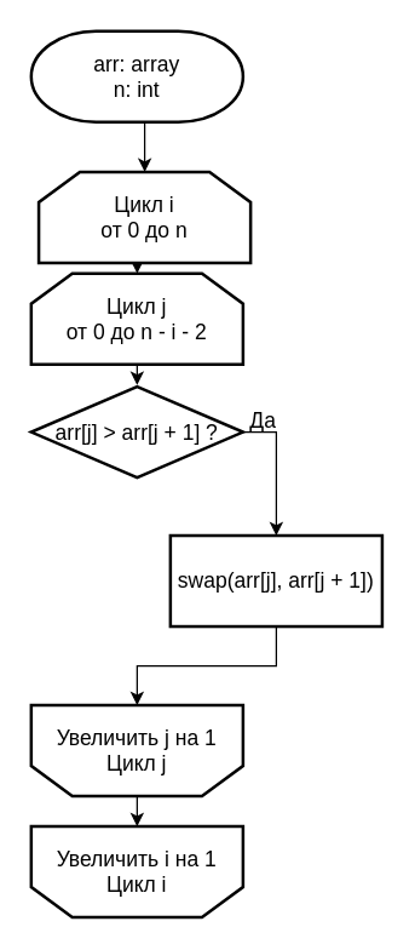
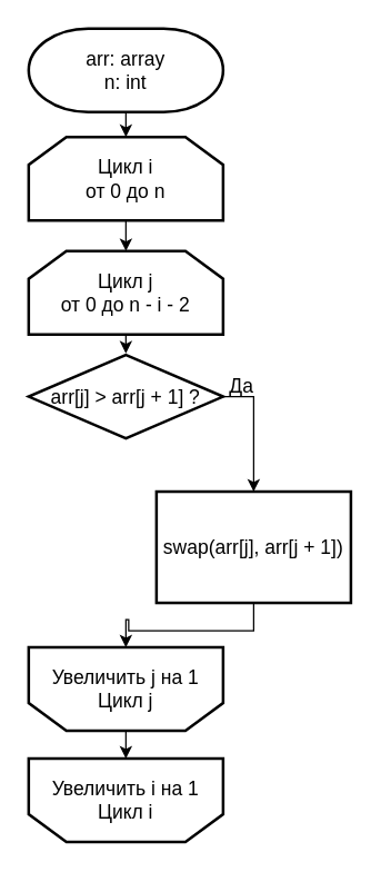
  <mxCell id="0" />
  <mxCell id="1" parent="0" />
  <mxCell id="2" style="edgeStyle=orthogonalEdgeStyle;rounded=0;orthogonalLoop=1;jettySize=auto;html=1;exitX=0.5;exitY=1;exitDx=0;exitDy=0;exitPerimeter=0;entryX=0.5;entryY=0;entryDx=0;entryDy=0;entryPerimeter=0;" edge="1" parent="1" source="3" target="5"><mxGeometry relative="1" as="geometry" /></mxCell>
  <mxCell id="3" value="&lt;font style=&quot;font-size: 14px&quot;&gt;arr: array&lt;br&gt;n: int&lt;/font&gt;" style="strokeWidth=2;html=1;shape=mxgraph.flowchart.terminator;whiteSpace=wrap;" vertex="1" parent="1"><mxGeometry x="20" y="20" width="140" height="60" as="geometry" /></mxCell>
  <mxCell id="4" style="edgeStyle=orthogonalEdgeStyle;rounded=0;orthogonalLoop=1;jettySize=auto;html=1;exitX=0.5;exitY=1;exitDx=0;exitDy=0;exitPerimeter=0;entryX=0.5;entryY=0;entryDx=0;entryDy=0;entryPerimeter=0;" edge="1" parent="1" source="5" target="8"><mxGeometry relative="1" as="geometry" /></mxCell>
- <mxCell id="5" value="&lt;font style=&quot;font-size: 14px&quot;&gt;Цикл i&lt;br&gt;от 0 до n&lt;/font&gt;" style="strokeWidth=2;html=1;shape=stencil(rZVNb4MwDIZ/Ta5VIFpXjlPWnapeetg5pe6ICgkKWbv9+6W4aHwMxrxKHPBreB9sbIUJWWWqBBZzowpg4pnF8cbaMggbXWgfwnCbYWLJMbxgmKwwVFUJqUftrJxW+xwwU3lnT3DRB39z0CYDh65izfhTeOZ6CZlaY4KJtqbqZFr5YKa0Ce/yDzTjiwfEfN5ijMpAKMCD66jf5W1RYPELmRTNI+0IpG5FDfc30uvfSRGNtKZ0r8+KZsK2hLr4gsc9XLKayduReAm1OlIvm60jVDfCEzIoYwso5F6lpzdn383hx68s1XW5B4kmXdgztIau16upBjQOuTYth8d/O/QaeAeLJcGC39mBUgblb6S5rWBiaIM+mIhaHRkjIY/WwcR8HXWe4zkyNroDg1rFc60WvgA=);whiteSpace=wrap;" vertex="1" parent="1"><mxGeometry x="25" y="113" width="140" height="60" as="geometry" /></mxCell>
+ <mxCell id="5" value="&lt;font style=&quot;font-size: 14px&quot;&gt;Цикл i&lt;br&gt;от 0 до n&lt;/font&gt;" style="strokeWidth=2;html=1;shape=stencil(rZVNb4MwDIZ/Ta5VIFpXjlPWnapeetg5pe6ICgkKWbv9+6W4aHwMxrxKHPBreB9sbIUJWWWqBBZzowpg4pnF8cbaMggbXWgfwnCbYWLJMbxgmKwwVFUJqUftrJxW+xwwU3lnT3DRB39z0CYDh65izfhTeOZ6CZlaY4KJtqbqZFr5YKa0Ce/yDzTjiwfEfN5ijMpAKMCD66jf5W1RYPELmRTNI+0IpG5FDfc30uvfSRGNtKZ0r8+KZsK2hLr4gsc9XLKayduReAm1OlIvm60jVDfCEzIoYwso5F6lpzdn383hx68s1XW5B4kmXdgztIau16upBjQOuTYth8d/O/QaeAeLJcGC39mBUgblb6S5rWBiaIM+mIhaHRkjIY/WwcR8HXWe4zkyNroDg1rFc60WvgA=);whiteSpace=wrap;" vertex="1" parent="1"><mxGeometry x="20" y="98" width="140" height="60" as="geometry" /></mxCell>
  <mxCell id="6" value="&lt;font style=&quot;font-size: 14px&quot;&gt;&lt;span style=&quot;background-color: rgb(255 , 255 , 255)&quot;&gt;Увеличить i на 1&lt;/span&gt;&lt;br&gt;&lt;span style=&quot;background-color: rgb(255 , 255 , 255)&quot;&gt;Цикл i&lt;/span&gt;&lt;/font&gt;" style="strokeWidth=2;html=1;shape=stencil(rZVNb4MwDIZ/Ta5VIFpXjlPWnapeetg5pe6ICgkKWbv9+6W4aHwMxrxKHPBreB9sbIUJWWWqBBZzowpg4pnF8cbaMggbXWgfwnCbYWLJMbxgmKwwVFUJqUftrJxW+xwwU3lnT3DRB39z0CYDh65izfhTeOZ6CZlaY4KJtqbqZFr5YKa0Ce/yDzTjiwfEfN5ijMpAKMCD66jf5W1RYPELmRTNI+0IpG5FDfc30uvfSRGNtKZ0r8+KZsK2hLr4gsc9XLKayduReAm1OlIvm60jVDfCEzIoYwso5F6lpzdn383hx68s1XW5B4kmXdgztIau16upBjQOuTYth8d/O/QaeAeLJcGC39mBUgblb6S5rWBiaIM+mIhaHRkjIY/WwcR8HXWe4zkyNroDg1rFc60WvgA=);whiteSpace=wrap;flipV=1;" vertex="1" parent="1"><mxGeometry x="20" y="545" width="140" height="60" as="geometry" /></mxCell>
  <mxCell id="7" style="edgeStyle=orthogonalEdgeStyle;rounded=0;orthogonalLoop=1;jettySize=auto;html=1;exitX=0.5;exitY=1;exitDx=0;exitDy=0;exitPerimeter=0;entryX=0.5;entryY=0;entryDx=0;entryDy=0;entryPerimeter=0;" edge="1" parent="1" source="8"><mxGeometry relative="1" as="geometry"><mxPoint x="90" y="253.65" as="targetPoint" /></mxGeometry></mxCell>
  <mxCell id="8" value="&lt;font style=&quot;font-size: 14px&quot;&gt;Цикл j&lt;br&gt;от 0 до n - i - 2&lt;/font&gt;" style="strokeWidth=2;html=1;shape=stencil(rZVNb4MwDIZ/Ta5VIFpXjlPWnapeetg5pe6ICgkKWbv9+6W4aHwMxrxKHPBreB9sbIUJWWWqBBZzowpg4pnF8cbaMggbXWgfwnCbYWLJMbxgmKwwVFUJqUftrJxW+xwwU3lnT3DRB39z0CYDh65izfhTeOZ6CZlaY4KJtqbqZFr5YKa0Ce/yDzTjiwfEfN5ijMpAKMCD66jf5W1RYPELmRTNI+0IpG5FDfc30uvfSRGNtKZ0r8+KZsK2hLr4gsc9XLKayduReAm1OlIvm60jVDfCEzIoYwso5F6lpzdn383hx68s1XW5B4kmXdgztIau16upBjQOuTYth8d/O/QaeAeLJcGC39mBUgblb6S5rWBiaIM+mIhaHRkjIY/WwcR8HXWe4zkyNroDg1rFc60WvgA=);whiteSpace=wrap;" vertex="1" parent="1"><mxGeometry x="20" y="180" width="140" height="60" as="geometry" /></mxCell>
  <mxCell id="9" style="edgeStyle=orthogonalEdgeStyle;rounded=0;orthogonalLoop=1;jettySize=auto;html=1;exitX=0.5;exitY=0;exitDx=0;exitDy=0;exitPerimeter=0;entryX=0.5;entryY=1;entryDx=0;entryDy=0;entryPerimeter=0;" edge="1" parent="1" source="10" target="6"><mxGeometry relative="1" as="geometry" /></mxCell>
  <mxCell id="10" value="&lt;font style=&quot;font-size: 14px&quot;&gt;&lt;span style=&quot;background-color: rgb(255 , 255 , 255)&quot;&gt;Увеличить j на 1&lt;/span&gt;&lt;br&gt;&lt;span style=&quot;background-color: rgb(255 , 255 , 255)&quot;&gt;Цикл j&lt;/span&gt;&lt;/font&gt;" style="strokeWidth=2;html=1;shape=stencil(rZVNb4MwDIZ/Ta5VIFpXjlPWnapeetg5pe6ICgkKWbv9+6W4aHwMxrxKHPBreB9sbIUJWWWqBBZzowpg4pnF8cbaMggbXWgfwnCbYWLJMbxgmKwwVFUJqUftrJxW+xwwU3lnT3DRB39z0CYDh65izfhTeOZ6CZlaY4KJtqbqZFr5YKa0Ce/yDzTjiwfEfN5ijMpAKMCD66jf5W1RYPELmRTNI+0IpG5FDfc30uvfSRGNtKZ0r8+KZsK2hLr4gsc9XLKayduReAm1OlIvm60jVDfCEzIoYwso5F6lpzdn383hx68s1XW5B4kmXdgztIau16upBjQOuTYth8d/O/QaeAeLJcGC39mBUgblb6S5rWBiaIM+mIhaHRkjIY/WwcR8HXWe4zkyNroDg1rFc60WvgA=);whiteSpace=wrap;flipV=1;" vertex="1" parent="1"><mxGeometry x="20" y="465" width="140" height="60" as="geometry" /></mxCell>
  <mxCell id="11" style="edgeStyle=orthogonalEdgeStyle;rounded=0;orthogonalLoop=1;jettySize=auto;html=1;exitX=0.5;exitY=1;exitDx=0;exitDy=0;" edge="1" parent="1" source="12" target="10"><mxGeometry relative="1" as="geometry" /></mxCell>
- <mxCell id="12" value="&lt;font style=&quot;font-size: 14px&quot;&gt;swap(arr[j], arr[j + 1])&lt;/font&gt;" style="whiteSpace=wrap;html=1;strokeWidth=2;" vertex="1" parent="1"><mxGeometry x="112" y="353" width="140" height="60" as="geometry" /></mxCell>
+ <mxCell id="12" value="&lt;font style=&quot;font-size: 14px&quot;&gt;swap(arr[j], arr[j + 1])&lt;/font&gt;" style="whiteSpace=wrap;html=1;strokeWidth=2;" vertex="1" parent="1"><mxGeometry x="112" y="353" width="140" height="80" as="geometry" /></mxCell>
  <mxCell id="13" style="edgeStyle=orthogonalEdgeStyle;rounded=0;orthogonalLoop=1;jettySize=auto;html=1;exitX=1;exitY=0.5;exitDx=0;exitDy=0;" edge="1" parent="1" source="14" target="12"><mxGeometry relative="1" as="geometry" /></mxCell>
  <mxCell id="14" value="&lt;font style=&quot;font-size: 14px&quot;&gt;arr[j] &amp;gt; arr[j + 1] ?&lt;/font&gt;" style="rhombus;whiteSpace=wrap;html=1;strokeWidth=2;" vertex="1" parent="1"><mxGeometry x="20" y="254.65" width="140" height="60" as="geometry" /></mxCell>
  <mxCell id="15" value="&lt;font style=&quot;font-size: 14px&quot;&gt;Да&lt;/font&gt;" style="text;html=1;align=center;verticalAlign=middle;resizable=0;points=[];autosize=1;" vertex="1" parent="1"><mxGeometry x="159" y="267" width="27" height="19" as="geometry" /></mxCell>
